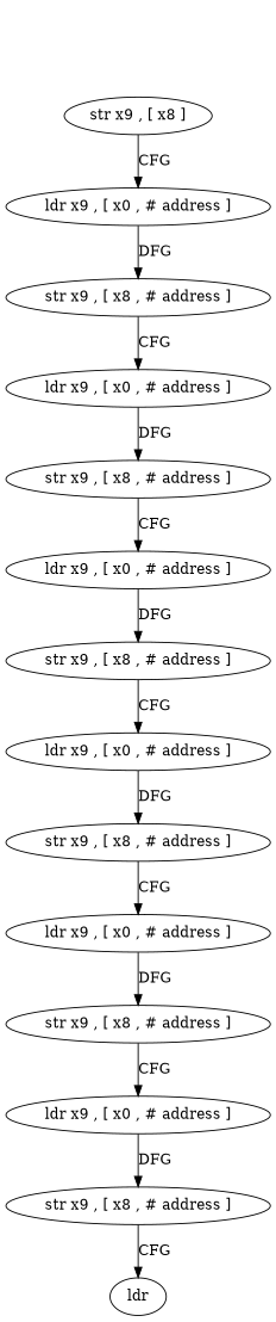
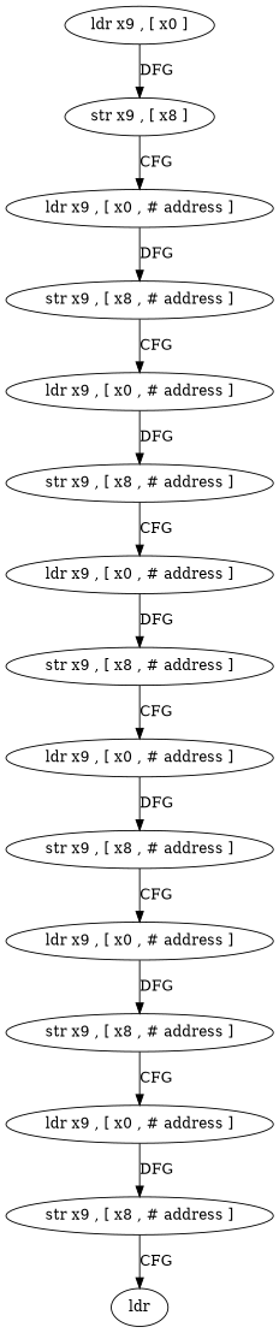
  digraph {
+   n1 [label="ldr x9 , [ x0 ]"]
    n2 [label="str x9 , [ x8 ]"]
    n3 [label="ldr x9 , [ x0 , # address ]"]
    n4 [label="str x9 , [ x8 , # address ]"]
    n5 [label="ldr x9 , [ x0 , # address ]"]
    n6 [label="str x9 , [ x8 , # address ]"]
    n7 [label="ldr x9 , [ x0 , # address ]"]
    n8 [label="str x9 , [ x8 , # address ]"]
    n9 [label="ldr x9 , [ x0 , # address ]"]
    n10 [label="str x9 , [ x8 , # address ]"]
    n11 [label="ldr x9 , [ x0 , # address ]"]
    n12 [label="str x9 , [ x8 , # address ]"]
    n13 [label="ldr x9 , [ x0 , # address ]"]
    n14 [label="str x9 , [ x8 , # address ]"]
    n15 [label=ldr]
+   n1 -> n2 [label=DFG]
    n2 -> n3 [label=CFG]
    n3 -> n4 [label=DFG]
    n4 -> n5 [label=CFG]
    n5 -> n6 [label=DFG]
    n6 -> n7 [label=CFG]
    n7 -> n8 [label=DFG]
    n8 -> n9 [label=CFG]
    n9 -> n10 [label=DFG]
    n10 -> n11 [label=CFG]
    n11 -> n12 [label=DFG]
    n12 -> n13 [label=CFG]
    n13 -> n14 [label=DFG]
    n14 -> n15 [label=CFG]
  }
